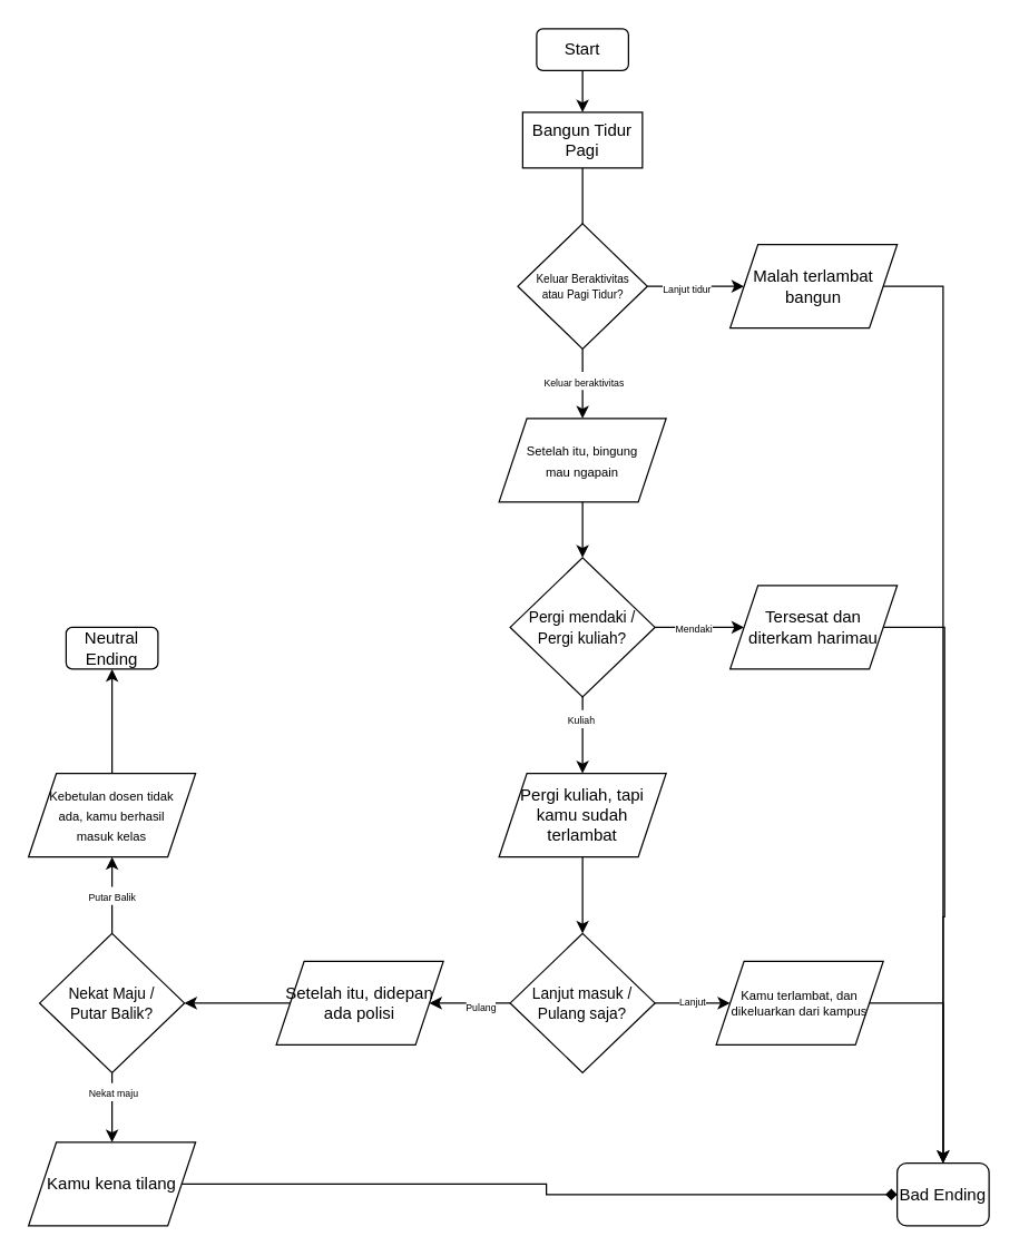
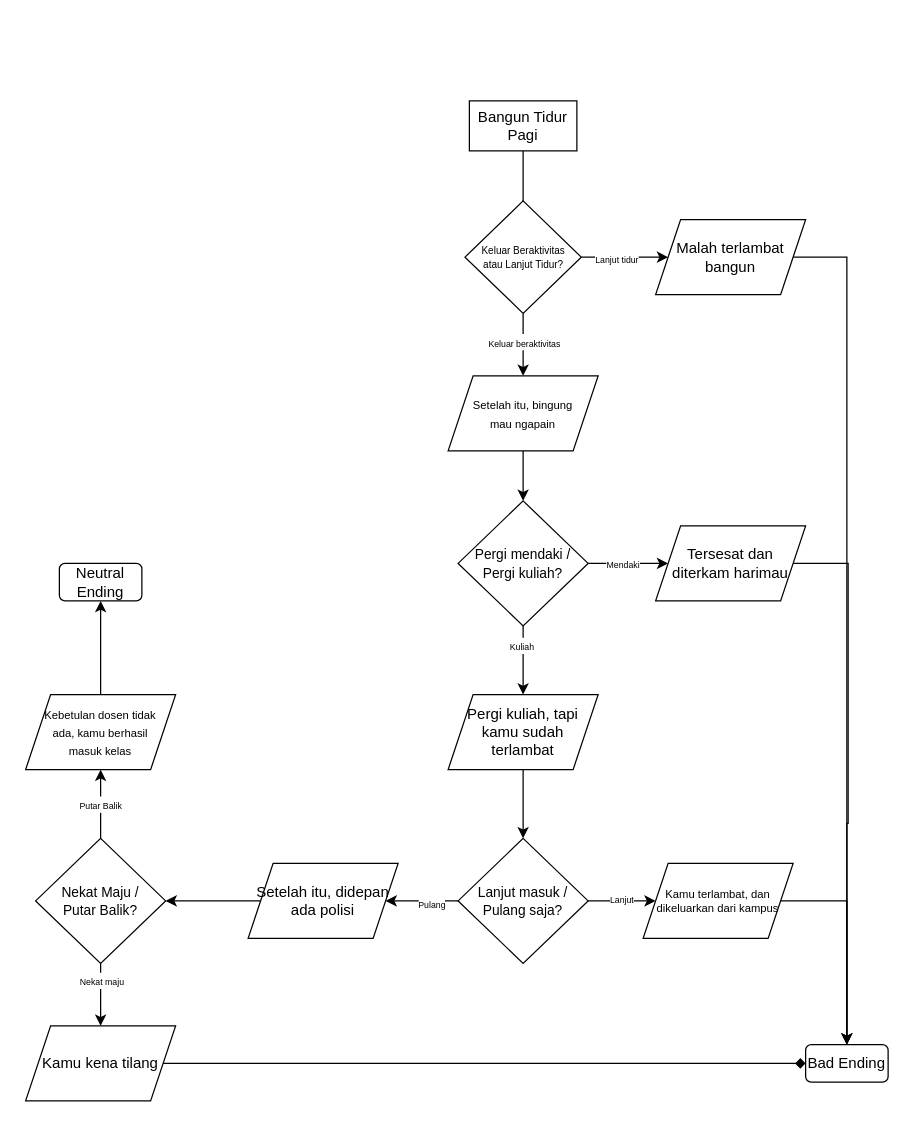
  <mxCell id="0" />
  <mxCell id="1" parent="0" />
- <mxCell id="2" style="edgeStyle=orthogonalEdgeStyle;rounded=0;orthogonalLoop=1;jettySize=auto;html=1;entryX=0.5;entryY=0;entryDx=0;entryDy=0;" edge="1" parent="1" source="3" target="5"><mxGeometry relative="1" as="geometry" /></mxCell>
- <mxCell id="3" value="Start" style="rounded=1;whiteSpace=wrap;html=1;" vertex="1" parent="1"><mxGeometry x="385" y="20" width="66" height="30" as="geometry" /></mxCell>
  <mxCell id="4" style="edgeStyle=orthogonalEdgeStyle;rounded=0;orthogonalLoop=1;jettySize=auto;html=1;endArrow=none;" edge="1" parent="1" source="5" target="10"><mxGeometry relative="1" as="geometry" /></mxCell>
  <mxCell id="5" value="Bangun Tidur Pagi" style="rounded=0;whiteSpace=wrap;html=1;" vertex="1" parent="1"><mxGeometry x="375" y="80" width="86" height="40" as="geometry" /></mxCell>
  <mxCell id="6" style="edgeStyle=orthogonalEdgeStyle;rounded=0;orthogonalLoop=1;jettySize=auto;html=1;entryX=0;entryY=0.5;entryDx=0;entryDy=0;" edge="1" parent="1" source="10" target="12"><mxGeometry relative="1" as="geometry" /></mxCell>
  <mxCell id="7" value="&lt;font style=&quot;font-size: 7px;&quot;&gt;Lanjut tidur&lt;/font&gt;" style="edgeLabel;html=1;align=center;verticalAlign=middle;resizable=0;points=[];" vertex="1" connectable="0" parent="6"><mxGeometry x="-0.191" relative="1" as="geometry"><mxPoint as="offset" /></mxGeometry></mxCell>
  <mxCell id="8" style="edgeStyle=orthogonalEdgeStyle;rounded=0;orthogonalLoop=1;jettySize=auto;html=1;entryX=0.5;entryY=0;entryDx=0;entryDy=0;" edge="1" parent="1" source="10" target="14"><mxGeometry relative="1" as="geometry" /></mxCell>
  <mxCell id="9" value="&lt;font style=&quot;font-size: 7px;&quot;&gt;Keluar beraktivitas&lt;/font&gt;" style="edgeLabel;html=1;align=center;verticalAlign=middle;resizable=0;points=[];" vertex="1" connectable="0" parent="8"><mxGeometry x="-0.131" relative="1" as="geometry"><mxPoint as="offset" /></mxGeometry></mxCell>
- <mxCell id="10" value="&lt;p style=&quot;line-height: 80%;&quot;&gt;&lt;font style=&quot;font-size: 8px;&quot;&gt;Keluar Beraktivitas&lt;br&gt;atau Pagi Tidur?&lt;/font&gt;&lt;/p&gt;" style="rhombus;whiteSpace=wrap;html=1;" vertex="1" parent="1"><mxGeometry x="371.5" y="160" width="93" height="90" as="geometry" /></mxCell>
+ <mxCell id="10" value="&lt;p style=&quot;line-height: 80%;&quot;&gt;&lt;font style=&quot;font-size: 8px;&quot;&gt;Keluar Beraktivitas&lt;br&gt;atau Lanjut Tidur?&lt;/font&gt;&lt;/p&gt;" style="rhombus;whiteSpace=wrap;html=1;" vertex="1" parent="1"><mxGeometry x="371.5" y="160" width="93" height="90" as="geometry" /></mxCell>
  <mxCell id="11" style="edgeStyle=orthogonalEdgeStyle;rounded=0;orthogonalLoop=1;jettySize=auto;html=1;entryX=0.5;entryY=0;entryDx=0;entryDy=0;" edge="1" parent="1" source="12" target="42"><mxGeometry relative="1" as="geometry"><Array as="points"><mxPoint x="677" y="205" /></Array></mxGeometry></mxCell>
  <mxCell id="12" value="Malah terlambat bangun" style="shape=parallelogram;perimeter=parallelogramPerimeter;whiteSpace=wrap;html=1;fixedSize=1;" vertex="1" parent="1"><mxGeometry x="524" y="175" width="120" height="60" as="geometry" /></mxCell>
  <mxCell id="13" style="edgeStyle=orthogonalEdgeStyle;rounded=0;orthogonalLoop=1;jettySize=auto;html=1;entryX=0.5;entryY=0;entryDx=0;entryDy=0;" edge="1" parent="1" source="14" target="19"><mxGeometry relative="1" as="geometry" /></mxCell>
  <mxCell id="14" value="&lt;font style=&quot;font-size: 9px;&quot;&gt;Setelah itu, bingung&lt;br&gt;mau ngapain&lt;/font&gt;" style="shape=parallelogram;perimeter=parallelogramPerimeter;whiteSpace=wrap;html=1;fixedSize=1;" vertex="1" parent="1"><mxGeometry x="358" y="300" width="120" height="60" as="geometry" /></mxCell>
  <mxCell id="15" style="edgeStyle=orthogonalEdgeStyle;rounded=0;orthogonalLoop=1;jettySize=auto;html=1;entryX=0;entryY=0.5;entryDx=0;entryDy=0;" edge="1" parent="1" source="19" target="21"><mxGeometry relative="1" as="geometry" /></mxCell>
  <mxCell id="16" value="&lt;font style=&quot;font-size: 7px;&quot;&gt;Mendaki&lt;/font&gt;" style="edgeLabel;html=1;align=center;verticalAlign=middle;resizable=0;points=[];" vertex="1" connectable="0" parent="15"><mxGeometry x="-0.166" y="1" relative="1" as="geometry"><mxPoint as="offset" /></mxGeometry></mxCell>
  <mxCell id="17" style="edgeStyle=orthogonalEdgeStyle;rounded=0;orthogonalLoop=1;jettySize=auto;html=1;" edge="1" parent="1" source="19" target="23"><mxGeometry relative="1" as="geometry" /></mxCell>
  <mxCell id="18" value="&lt;font style=&quot;font-size: 7px;&quot;&gt;Kuliah&lt;/font&gt;" style="edgeLabel;html=1;align=center;verticalAlign=middle;resizable=0;points=[];" vertex="1" connectable="0" parent="17"><mxGeometry x="-0.439" y="-2" relative="1" as="geometry"><mxPoint as="offset" /></mxGeometry></mxCell>
  <mxCell id="19" value="&lt;font style=&quot;font-size: 11px;&quot;&gt;Pergi mendaki / Pergi kuliah?&lt;/font&gt;" style="rhombus;whiteSpace=wrap;html=1;" vertex="1" parent="1"><mxGeometry x="366" y="400" width="104" height="100" as="geometry" /></mxCell>
  <mxCell id="20" style="edgeStyle=orthogonalEdgeStyle;rounded=0;orthogonalLoop=1;jettySize=auto;html=1;exitX=1;exitY=0.5;exitDx=0;exitDy=0;entryX=0.5;entryY=0;entryDx=0;entryDy=0;" edge="1" parent="1" source="21" target="42"><mxGeometry relative="1" as="geometry"><Array as="points"><mxPoint x="678" y="450" /><mxPoint x="678" y="658" /><mxPoint x="677" y="658" /></Array></mxGeometry></mxCell>
  <mxCell id="21" value="Tersesat dan diterkam harimau" style="shape=parallelogram;perimeter=parallelogramPerimeter;whiteSpace=wrap;html=1;fixedSize=1;" vertex="1" parent="1"><mxGeometry x="524" y="420" width="120" height="60" as="geometry" /></mxCell>
  <mxCell id="22" style="edgeStyle=orthogonalEdgeStyle;rounded=0;orthogonalLoop=1;jettySize=auto;html=1;" edge="1" parent="1" source="23" target="28"><mxGeometry relative="1" as="geometry" /></mxCell>
  <mxCell id="23" value="Pergi kuliah, tapi kamu sudah terlambat" style="shape=parallelogram;perimeter=parallelogramPerimeter;whiteSpace=wrap;html=1;fixedSize=1;" vertex="1" parent="1"><mxGeometry x="358" y="555" width="120" height="60" as="geometry" /></mxCell>
  <mxCell id="24" style="edgeStyle=orthogonalEdgeStyle;rounded=0;orthogonalLoop=1;jettySize=auto;html=1;entryX=0;entryY=0.5;entryDx=0;entryDy=0;" edge="1" parent="1" source="28" target="30"><mxGeometry relative="1" as="geometry" /></mxCell>
  <mxCell id="25" value="&lt;font style=&quot;font-size: 7px;&quot;&gt;Lanjut&lt;/font&gt;" style="edgeLabel;html=1;align=center;verticalAlign=middle;resizable=0;points=[];" vertex="1" connectable="0" parent="24"><mxGeometry x="-0.043" y="3" relative="1" as="geometry"><mxPoint as="offset" /></mxGeometry></mxCell>
  <mxCell id="26" style="edgeStyle=orthogonalEdgeStyle;rounded=0;orthogonalLoop=1;jettySize=auto;html=1;entryX=1;entryY=0.5;entryDx=0;entryDy=0;" edge="1" parent="1" source="28" target="32"><mxGeometry relative="1" as="geometry" /></mxCell>
  <mxCell id="27" value="&lt;font style=&quot;font-size: 7px;&quot;&gt;Pulang&lt;/font&gt;" style="edgeLabel;html=1;align=center;verticalAlign=middle;resizable=0;points=[];" vertex="1" connectable="0" parent="26"><mxGeometry x="-0.226" y="1" relative="1" as="geometry"><mxPoint as="offset" /></mxGeometry></mxCell>
  <mxCell id="28" value="&lt;font style=&quot;font-size: 11px;&quot;&gt;Lanjut masuk / Pulang saja?&lt;/font&gt;" style="rhombus;whiteSpace=wrap;html=1;" vertex="1" parent="1"><mxGeometry x="366" y="670" width="104" height="100" as="geometry" /></mxCell>
  <mxCell id="29" style="edgeStyle=orthogonalEdgeStyle;rounded=0;orthogonalLoop=1;jettySize=auto;html=1;entryX=0.5;entryY=0;entryDx=0;entryDy=0;" edge="1" parent="1" source="30" target="42"><mxGeometry relative="1" as="geometry" /></mxCell>
  <mxCell id="30" value="&lt;p style=&quot;line-height: 80%;&quot;&gt;&lt;font style=&quot;font-size: 9px;&quot;&gt;Kamu terlambat, dan dikeluarkan dari kampus&lt;/font&gt;&lt;/p&gt;" style="shape=parallelogram;perimeter=parallelogramPerimeter;whiteSpace=wrap;html=1;fixedSize=1;" vertex="1" parent="1"><mxGeometry x="514" y="690" width="120" height="60" as="geometry" /></mxCell>
  <mxCell id="31" value="" style="edgeStyle=orthogonalEdgeStyle;rounded=0;orthogonalLoop=1;jettySize=auto;html=1;" edge="1" parent="1" source="32" target="37"><mxGeometry relative="1" as="geometry" /></mxCell>
  <mxCell id="32" value="Setelah itu, didepan ada polisi" style="shape=parallelogram;perimeter=parallelogramPerimeter;whiteSpace=wrap;html=1;fixedSize=1;" vertex="1" parent="1"><mxGeometry x="198" y="690" width="120" height="60" as="geometry" /></mxCell>
  <mxCell id="33" value="" style="edgeStyle=orthogonalEdgeStyle;rounded=0;orthogonalLoop=1;jettySize=auto;html=1;" edge="1" parent="1" source="37" target="39"><mxGeometry relative="1" as="geometry" /></mxCell>
  <mxCell id="34" value="&lt;font style=&quot;font-size: 7px;&quot;&gt;Nekat maju&lt;/font&gt;" style="edgeLabel;html=1;align=center;verticalAlign=middle;resizable=0;points=[];" vertex="1" connectable="0" parent="33"><mxGeometry x="-0.483" y="-3" relative="1" as="geometry"><mxPoint x="3" as="offset" /></mxGeometry></mxCell>
  <mxCell id="35" value="" style="edgeStyle=orthogonalEdgeStyle;rounded=0;orthogonalLoop=1;jettySize=auto;html=1;" edge="1" parent="1" source="37" target="41"><mxGeometry relative="1" as="geometry" /></mxCell>
  <mxCell id="36" value="&lt;font style=&quot;font-size: 7px;&quot;&gt;Putar Balik&lt;/font&gt;" style="edgeLabel;html=1;align=center;verticalAlign=middle;resizable=0;points=[];" vertex="1" connectable="0" parent="35"><mxGeometry x="-0.024" y="1" relative="1" as="geometry"><mxPoint y="-1" as="offset" /></mxGeometry></mxCell>
  <mxCell id="37" value="&lt;span style=&quot;font-size: 11px;&quot;&gt;Nekat Maju /&lt;br&gt;Putar Balik?&lt;/span&gt;" style="rhombus;whiteSpace=wrap;html=1;" vertex="1" parent="1"><mxGeometry x="28" y="670" width="104" height="100" as="geometry" /></mxCell>
  <mxCell id="38" style="edgeStyle=orthogonalEdgeStyle;rounded=0;orthogonalLoop=1;jettySize=auto;html=1;entryX=0;entryY=0.5;entryDx=0;entryDy=0;endArrow=diamond;" edge="1" parent="1" source="39" target="42"><mxGeometry relative="1" as="geometry" /></mxCell>
  <mxCell id="39" value="Kamu kena tilang" style="shape=parallelogram;perimeter=parallelogramPerimeter;whiteSpace=wrap;html=1;fixedSize=1;" vertex="1" parent="1"><mxGeometry x="20" y="820" width="120" height="60" as="geometry" /></mxCell>
  <mxCell id="40" value="" style="edgeStyle=orthogonalEdgeStyle;rounded=0;orthogonalLoop=1;jettySize=auto;html=1;" edge="1" parent="1" source="41" target="43"><mxGeometry relative="1" as="geometry" /></mxCell>
  <mxCell id="41" value="&lt;font style=&quot;font-size: 9px;&quot;&gt;Kebetulan dosen tidak&lt;br&gt;ada, kamu berhasil&lt;br&gt;masuk kelas&lt;/font&gt;" style="shape=parallelogram;perimeter=parallelogramPerimeter;whiteSpace=wrap;html=1;fixedSize=1;" vertex="1" parent="1"><mxGeometry x="20" y="555" width="120" height="60" as="geometry" /></mxCell>
- <mxCell id="42" value="Bad Ending" style="rounded=1;whiteSpace=wrap;html=1;" vertex="1" parent="1"><mxGeometry x="644" y="835" width="66" height="45" as="geometry" /></mxCell>
+ <mxCell id="42" value="Bad Ending" style="rounded=1;whiteSpace=wrap;html=1;" vertex="1" parent="1"><mxGeometry x="644" y="835" width="66" height="30" as="geometry" /></mxCell>
  <mxCell id="43" value="Neutral Ending" style="rounded=1;whiteSpace=wrap;html=1;" vertex="1" parent="1"><mxGeometry x="47" y="450" width="66" height="30" as="geometry" /></mxCell>
